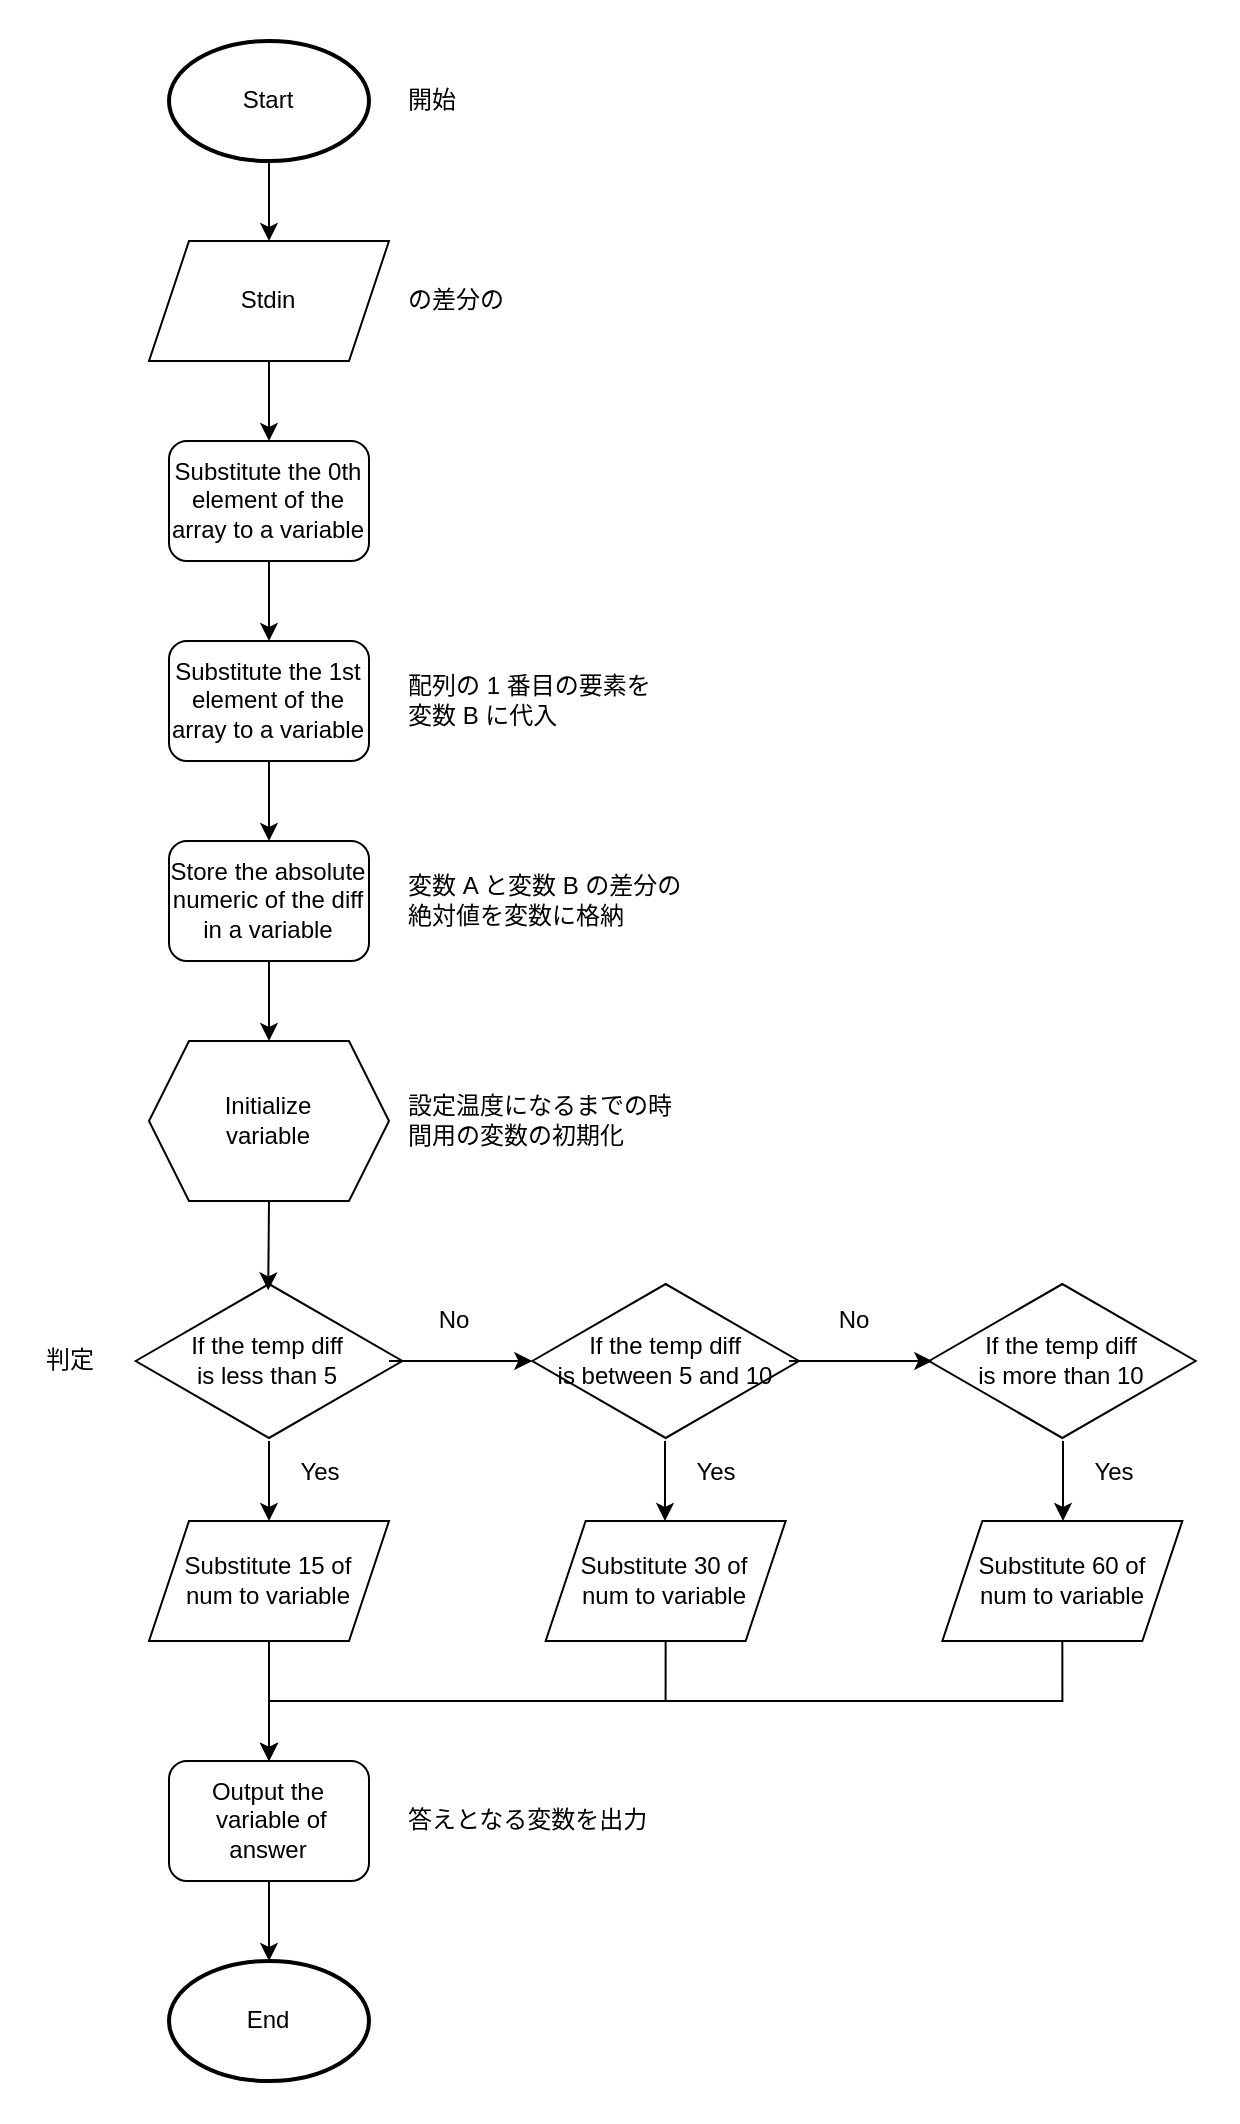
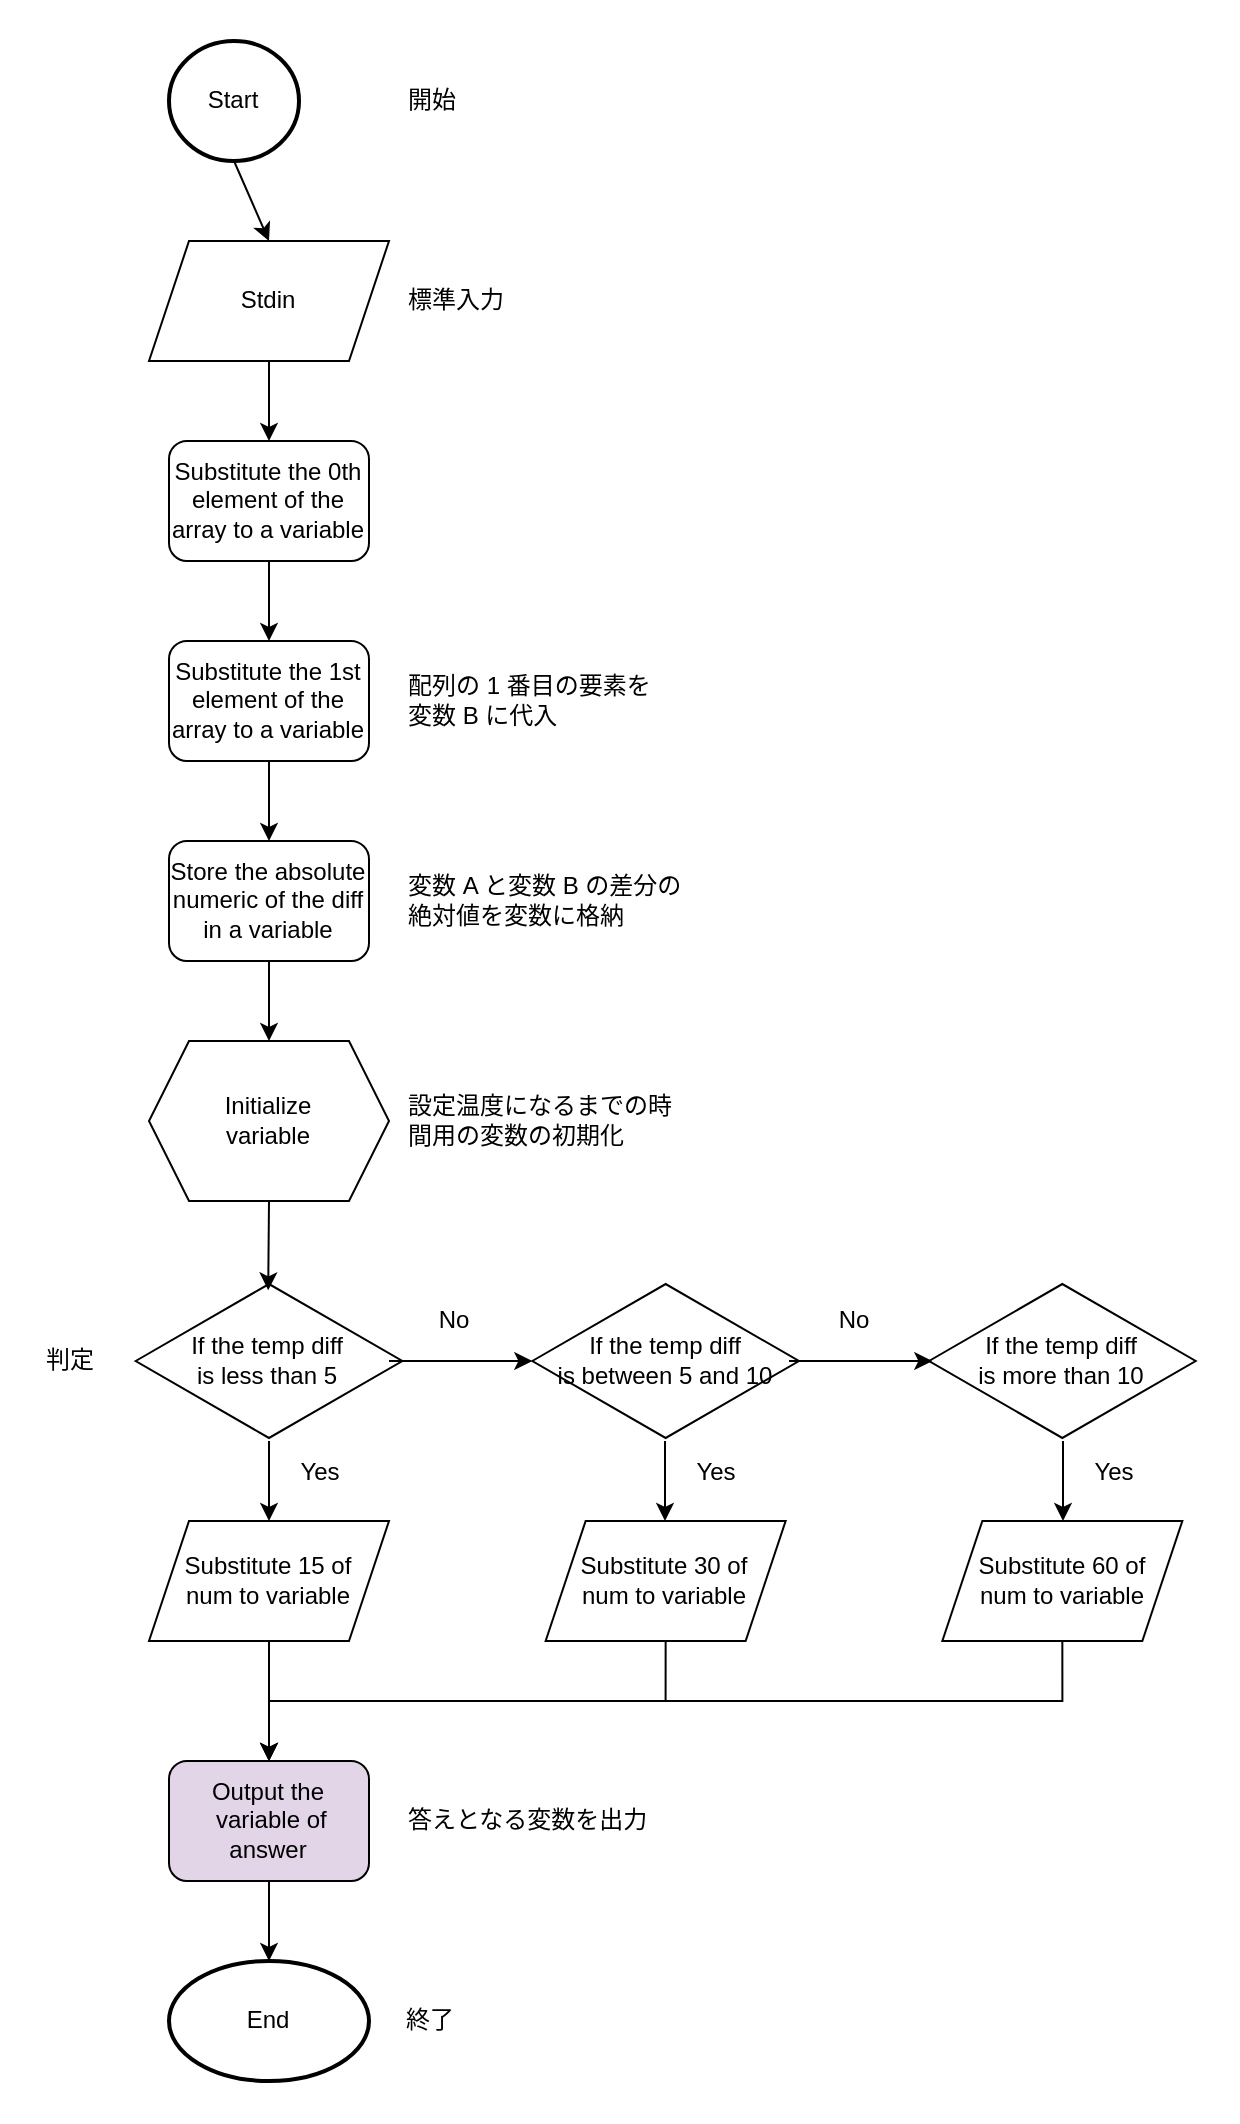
  <mxCell id="0" />
  <mxCell id="1" parent="0" />
  <mxCell id="2" value="Substitute 30 of&lt;br&gt;num to variable" style="shape=parallelogram;perimeter=parallelogramPerimeter;whiteSpace=wrap;html=1;fixedSize=1;" parent="1" vertex="1"><mxGeometry x="272.32" y="760" width="120" height="60" as="geometry" /></mxCell>
  <mxCell id="3" value="Substitute 15 of&lt;br&gt;num to variable" style="shape=parallelogram;perimeter=parallelogramPerimeter;whiteSpace=wrap;html=1;fixedSize=1;" parent="1" vertex="1"><mxGeometry x="74" y="760" width="120" height="60" as="geometry" /></mxCell>
  <mxCell id="4" value="Stdin" style="shape=parallelogram;perimeter=parallelogramPerimeter;whiteSpace=wrap;html=1;fixedSize=1;" parent="1" vertex="1"><mxGeometry x="74" y="120" width="120" height="60" as="geometry" /></mxCell>
- <mxCell id="5" value="Start" style="strokeWidth=2;html=1;shape=mxgraph.flowchart.start_1;whiteSpace=wrap;" parent="1" vertex="1"><mxGeometry x="84" y="20" width="100" height="60" as="geometry" /></mxCell>
+ <mxCell id="5" value="Start" style="strokeWidth=2;html=1;shape=mxgraph.flowchart.start_1;whiteSpace=wrap;" parent="1" vertex="1"><mxGeometry x="84" y="20" width="65" height="60" as="geometry" /></mxCell>
  <mxCell id="6" value="" style="endArrow=classic;html=1;exitX=0.5;exitY=1;exitDx=0;exitDy=0;exitPerimeter=0;" parent="1" source="5" edge="1"><mxGeometry width="50" height="50" relative="1" as="geometry"><mxPoint x="114" y="300" as="sourcePoint" /><mxPoint x="134" y="120" as="targetPoint" /></mxGeometry></mxCell>
  <mxCell id="7" value="Substitute the 0th element of the array to a variable" style="rounded=1;whiteSpace=wrap;html=1;" parent="1" vertex="1"><mxGeometry x="84" y="220" width="100" height="60" as="geometry" /></mxCell>
  <mxCell id="8" value="" style="endArrow=classic;html=1;exitX=0.5;exitY=1;exitDx=0;exitDy=0;entryX=0.5;entryY=0;entryDx=0;entryDy=0;" parent="1" target="7" edge="1"><mxGeometry width="50" height="50" relative="1" as="geometry"><mxPoint x="134" y="180" as="sourcePoint" /><mxPoint x="144" y="130" as="targetPoint" /></mxGeometry></mxCell>
  <mxCell id="9" value="If the temp diff&lt;br&gt;is less than 5" style="html=1;whiteSpace=wrap;aspect=fixed;shape=isoRectangle;" parent="1" vertex="1"><mxGeometry x="67.33" y="640" width="133.34" height="80" as="geometry" /></mxCell>
  <mxCell id="10" value="" style="endArrow=classic;html=1;exitX=0.5;exitY=1;exitDx=0;exitDy=0;entryX=0.5;entryY=0;entryDx=0;entryDy=0;" parent="1" source="7" edge="1"><mxGeometry width="50" height="50" relative="1" as="geometry"><mxPoint x="144" y="190" as="sourcePoint" /><mxPoint x="134" y="320" as="targetPoint" /></mxGeometry></mxCell>
  <mxCell id="11" value="&lt;div&gt;If the temp diff&lt;/div&gt;is between 5 and 10" style="html=1;whiteSpace=wrap;aspect=fixed;shape=isoRectangle;" parent="1" vertex="1"><mxGeometry x="265.66" y="640" width="133.33" height="80" as="geometry" /></mxCell>
  <mxCell id="12" value="" style="endArrow=classic;html=1;entryX=0.5;entryY=0;entryDx=0;entryDy=0;" parent="1" source="9" edge="1"><mxGeometry width="50" height="50" relative="1" as="geometry"><mxPoint x="144" y="610" as="sourcePoint" /><mxPoint x="134" y="760" as="targetPoint" /></mxGeometry></mxCell>
  <mxCell id="13" value="No" style="text;html=1;strokeColor=none;fillColor=none;align=center;verticalAlign=middle;whiteSpace=wrap;rounded=0;" parent="1" vertex="1"><mxGeometry x="207" y="650" width="40" height="20" as="geometry" /></mxCell>
  <mxCell id="14" value="Yes" style="text;html=1;strokeColor=none;fillColor=none;align=center;verticalAlign=middle;whiteSpace=wrap;rounded=0;" parent="1" vertex="1"><mxGeometry x="140" y="726" width="40" height="20" as="geometry" /></mxCell>
  <mxCell id="15" value="End" style="strokeWidth=2;html=1;shape=mxgraph.flowchart.start_1;whiteSpace=wrap;" parent="1" vertex="1"><mxGeometry x="84" y="980" width="100" height="60" as="geometry" /></mxCell>
  <mxCell id="16" value="" style="endArrow=classic;html=1;exitX=0.5;exitY=1;exitDx=0;exitDy=0;" parent="1" source="3" edge="1"><mxGeometry width="50" height="50" relative="1" as="geometry"><mxPoint x="134" y="860" as="sourcePoint" /><mxPoint x="134" y="880" as="targetPoint" /></mxGeometry></mxCell>
  <mxCell id="17" value="If the temp diff&lt;br&gt;is more than 10" style="html=1;whiteSpace=wrap;aspect=fixed;shape=isoRectangle;" parent="1" vertex="1"><mxGeometry x="464" y="640" width="133.33" height="80" as="geometry" /></mxCell>
- <mxCell id="18" value="の差分の" style="text;html=1;strokeColor=none;fillColor=none;align=left;verticalAlign=middle;whiteSpace=wrap;rounded=0;" parent="1" vertex="1"><mxGeometry x="202.33" y="140" width="63.33" height="20" as="geometry" /></mxCell>
+ <mxCell id="18" value="標準入力" style="text;html=1;strokeColor=none;fillColor=none;align=left;verticalAlign=middle;whiteSpace=wrap;rounded=0;" parent="1" vertex="1"><mxGeometry x="202.33" y="140" width="63.33" height="20" as="geometry" /></mxCell>
  <mxCell id="19" value="" style="endArrow=classic;html=1;" parent="1" target="11" edge="1"><mxGeometry width="50" height="50" relative="1" as="geometry"><mxPoint x="194" y="680" as="sourcePoint" /><mxPoint x="144" y="658.88" as="targetPoint" /></mxGeometry></mxCell>
  <mxCell id="20" value="No" style="text;html=1;strokeColor=none;fillColor=none;align=center;verticalAlign=middle;whiteSpace=wrap;rounded=0;" parent="1" vertex="1"><mxGeometry x="407" y="650" width="40" height="20" as="geometry" /></mxCell>
  <mxCell id="21" value="" style="endArrow=classic;html=1;" parent="1" edge="1"><mxGeometry width="50" height="50" relative="1" as="geometry"><mxPoint x="394" y="680" as="sourcePoint" /><mxPoint x="465.66" y="680" as="targetPoint" /></mxGeometry></mxCell>
  <mxCell id="22" value="" style="endArrow=classic;html=1;entryX=0.5;entryY=0;entryDx=0;entryDy=0;" parent="1" edge="1"><mxGeometry width="50" height="50" relative="1" as="geometry"><mxPoint x="332" y="720" as="sourcePoint" /><mxPoint x="332" y="760" as="targetPoint" /></mxGeometry></mxCell>
  <mxCell id="23" value="Yes" style="text;html=1;strokeColor=none;fillColor=none;align=center;verticalAlign=middle;whiteSpace=wrap;rounded=0;" parent="1" vertex="1"><mxGeometry x="338" y="726" width="40" height="20" as="geometry" /></mxCell>
  <mxCell id="24" value="" style="endArrow=classic;html=1;entryX=0.5;entryY=0;entryDx=0;entryDy=0;" parent="1" edge="1"><mxGeometry width="50" height="50" relative="1" as="geometry"><mxPoint x="531" y="720" as="sourcePoint" /><mxPoint x="531" y="760" as="targetPoint" /></mxGeometry></mxCell>
  <mxCell id="25" value="Yes" style="text;html=1;strokeColor=none;fillColor=none;align=center;verticalAlign=middle;whiteSpace=wrap;rounded=0;" parent="1" vertex="1"><mxGeometry x="537" y="726" width="40" height="20" as="geometry" /></mxCell>
  <mxCell id="26" value="" style="edgeStyle=orthogonalEdgeStyle;rounded=0;orthogonalLoop=1;jettySize=auto;html=1;exitX=0.5;exitY=1;exitDx=0;exitDy=0;" parent="1" source="2" edge="1"><mxGeometry relative="1" as="geometry"><mxPoint x="332" y="860" as="sourcePoint" /><mxPoint x="134" y="880" as="targetPoint" /><Array as="points"><mxPoint x="332" y="850" /><mxPoint x="134" y="850" /></Array></mxGeometry></mxCell>
  <mxCell id="27" value="" style="edgeStyle=orthogonalEdgeStyle;rounded=0;orthogonalLoop=1;jettySize=auto;html=1;exitX=0.5;exitY=1;exitDx=0;exitDy=0;" parent="1" source="31" edge="1"><mxGeometry relative="1" as="geometry"><mxPoint x="530.66" y="860" as="sourcePoint" /><mxPoint x="134" y="880" as="targetPoint" /><Array as="points"><mxPoint x="531" y="850" /><mxPoint x="134" y="850" /></Array></mxGeometry></mxCell>
  <mxCell id="28" value="開始" style="text;html=1;strokeColor=none;fillColor=none;align=left;verticalAlign=middle;whiteSpace=wrap;rounded=0;" parent="1" vertex="1"><mxGeometry x="202.33" y="40" width="63.33" height="20" as="geometry" /></mxCell>
+ <mxCell id="29" value="終了" style="text;html=1;strokeColor=none;fillColor=none;align=left;verticalAlign=middle;whiteSpace=wrap;rounded=0;" parent="1" vertex="1"><mxGeometry x="200.67" y="1000" width="63.33" height="20" as="geometry" /></mxCell>
  <mxCell id="30" value="判定" style="text;html=1;strokeColor=none;fillColor=none;align=left;verticalAlign=middle;whiteSpace=wrap;rounded=0;" parent="1" vertex="1"><mxGeometry x="20.67" y="670" width="63.33" height="20" as="geometry" /></mxCell>
  <mxCell id="31" value="Substitute 60 of&lt;br&gt;num to variable" style="shape=parallelogram;perimeter=parallelogramPerimeter;whiteSpace=wrap;html=1;fixedSize=1;" parent="1" vertex="1"><mxGeometry x="470.67" y="760" width="120" height="60" as="geometry" /></mxCell>
  <mxCell id="32" value="Initialize&lt;br&gt;variable" style="shape=hexagon;perimeter=hexagonPerimeter2;whiteSpace=wrap;html=1;fixedSize=1;" parent="1" vertex="1"><mxGeometry x="74" y="520" width="120" height="80" as="geometry" /></mxCell>
  <mxCell id="33" value="" style="endArrow=classic;html=1;entryX=0.5;entryY=0;entryDx=0;entryDy=0;" parent="1" edge="1" target="42"><mxGeometry width="50" height="50" relative="1" as="geometry"><mxPoint x="134" y="380" as="sourcePoint" /><mxPoint x="134" y="440" as="targetPoint" /></mxGeometry></mxCell>
  <mxCell id="34" style="edgeStyle=orthogonalEdgeStyle;rounded=0;orthogonalLoop=1;jettySize=auto;html=1;exitX=0.25;exitY=0;exitDx=0;exitDy=0;" edge="1" parent="1" source="35"><mxGeometry relative="1" as="geometry"><mxPoint x="238" y="340" as="targetPoint" /></mxGeometry></mxCell>
  <mxCell id="35" value="配列の 1 番目の要素を&lt;br&gt;変数 B に代入" style="text;html=1;strokeColor=none;fillColor=none;align=left;verticalAlign=middle;whiteSpace=wrap;rounded=0;" parent="1" vertex="1"><mxGeometry x="202.33" y="340" width="141.67" height="20" as="geometry" /></mxCell>
  <mxCell id="36" value="設定温度になるまでの時間用の変数の初期化" style="text;html=1;strokeColor=none;fillColor=none;align=left;verticalAlign=middle;whiteSpace=wrap;rounded=0;" parent="1" vertex="1"><mxGeometry x="202.33" y="550" width="141.67" height="20" as="geometry" /></mxCell>
  <mxCell id="37" value="" style="endArrow=classic;html=1;entryX=0.497;entryY=0.058;entryDx=0;entryDy=0;entryPerimeter=0;" parent="1" target="9" edge="1"><mxGeometry width="50" height="50" relative="1" as="geometry"><mxPoint x="134" y="600" as="sourcePoint" /><mxPoint x="134" y="600" as="targetPoint" /></mxGeometry></mxCell>
- <mxCell id="38" value="Output the&lt;br&gt;&amp;nbsp;variable of answer" style="rounded=1;whiteSpace=wrap;html=1;" parent="1" vertex="1"><mxGeometry x="84" y="880" width="100" height="60" as="geometry" /></mxCell>
+ <mxCell id="38" value="Output the&lt;br&gt;&amp;nbsp;variable of answer" style="rounded=1;whiteSpace=wrap;html=1;fillColor=#e1d5e7;" parent="1" vertex="1"><mxGeometry x="84" y="880" width="100" height="60" as="geometry" /></mxCell>
  <mxCell id="39" value="答えとなる変数を出力" style="text;html=1;strokeColor=none;fillColor=none;align=left;verticalAlign=middle;whiteSpace=wrap;rounded=0;" parent="1" vertex="1"><mxGeometry x="202.33" y="900" width="141.67" height="20" as="geometry" /></mxCell>
  <mxCell id="40" value="" style="endArrow=classic;html=1;exitX=0.5;exitY=1;exitDx=0;exitDy=0;" parent="1" source="38" edge="1"><mxGeometry width="50" height="50" relative="1" as="geometry"><mxPoint x="144" y="850" as="sourcePoint" /><mxPoint x="134" y="980" as="targetPoint" /></mxGeometry></mxCell>
  <mxCell id="41" value="Substitute the 1st element of the array to a variable" style="rounded=1;whiteSpace=wrap;html=1;" vertex="1" parent="1"><mxGeometry x="84" y="320" width="100" height="60" as="geometry" /></mxCell>
  <mxCell id="42" value="Store the absolute numeric of the diff in a variable" style="rounded=1;whiteSpace=wrap;html=1;" vertex="1" parent="1"><mxGeometry x="84" y="420" width="100" height="60" as="geometry" /></mxCell>
  <mxCell id="43" value="変数 A と変数 B の差分の&lt;br&gt;絶対値を変数に格納" style="text;html=1;strokeColor=none;fillColor=none;align=left;verticalAlign=middle;whiteSpace=wrap;rounded=0;" vertex="1" parent="1"><mxGeometry x="202.33" y="440" width="141.67" height="20" as="geometry" /></mxCell>
  <mxCell id="44" value="" style="endArrow=classic;html=1;exitX=0.5;exitY=1;exitDx=0;exitDy=0;entryX=0.5;entryY=0;entryDx=0;entryDy=0;" edge="1" parent="1" source="42" target="32"><mxGeometry width="50" height="50" relative="1" as="geometry"><mxPoint x="144" y="370" as="sourcePoint" /><mxPoint x="144" y="430" as="targetPoint" /></mxGeometry></mxCell>
